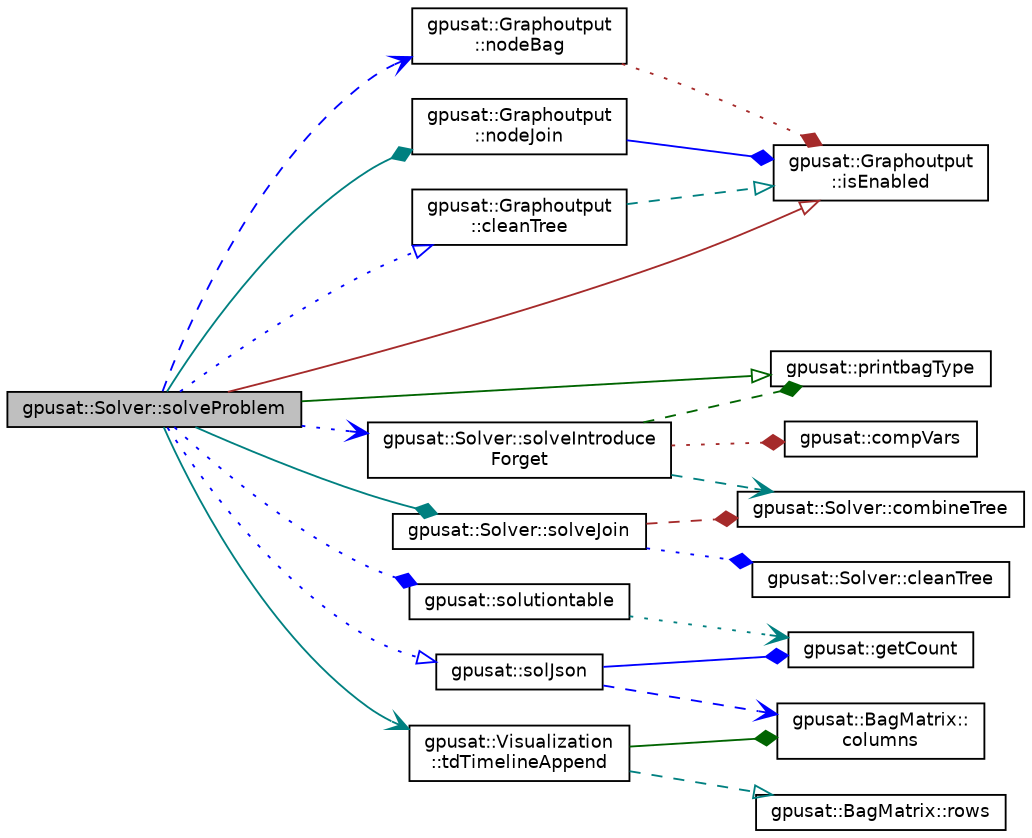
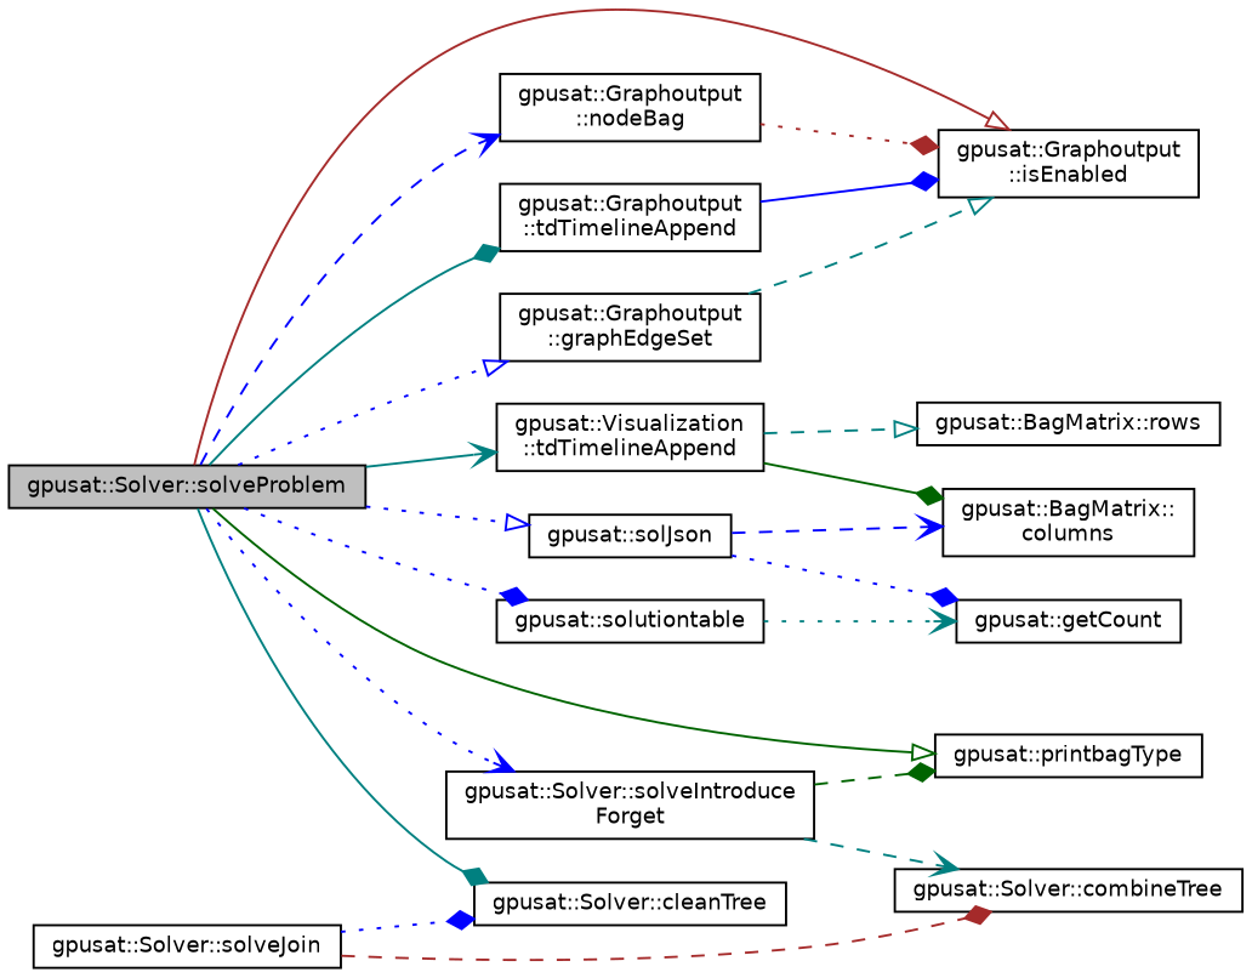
  digraph {
    rankdir=LR
    node [color=black fillcolor=white fontname=Helvetica fontsize=10 shape=record style=filled]
    edge [arrowhead=diamond color=blue fontname=Helvetica fontsize=10 labelfontname=Helvetica labelfontsize=10 style=dotted]
    n1 [fillcolor=grey75 fontcolor=black height=0.2 label="gpusat::Solver::solveProblem" width=0.4]
-   n2 [height=0.2 label="gpusat::Graphoutput\l::cleanTree" width=0.4]
+   n2 [height=0.2 label="gpusat::Graphoutput\l::graphEdgeSet" width=0.4]
    n3 [height=0.2 label="gpusat::Graphoutput\l::isEnabled" width=0.4]
    n4 [height=0.2 label="gpusat::Graphoutput\l::nodeBag" width=0.4]
-   n5 [height=0.2 label="gpusat::Graphoutput\l::nodeJoin" width=0.4]
+   n5 [height=0.2 label="gpusat::Graphoutput\l::tdTimelineAppend" width=0.4]
    n6 [height=0.2 label="gpusat::printbagType" width=0.4]
    n7 [height=0.2 label="gpusat::solJson" width=0.4]
    n8 [height=0.2 label="gpusat::solutiontable" width=0.4]
    n9 [height=0.2 label="gpusat::Solver::solveIntroduce\lForget" width=0.4]
    n10 [height=0.2 label="gpusat::Solver::solveJoin" width=0.4]
    n11 [height=0.2 label="gpusat::Visualization\l::tdTimelineAppend" width=0.4]
    n12 [height=0.2 label="gpusat::BagMatrix::\lcolumns" width=0.4]
    n13 [height=0.2 label="gpusat::getCount" width=0.4]
    n14 [height=0.2 label="gpusat::Solver::combineTree" width=0.4]
-   n15 [height=0.2 label="gpusat::compVars" width=0.4]
    n16 [height=0.2 label="gpusat::Solver::cleanTree" width=0.4]
    n17 [height=0.2 label="gpusat::BagMatrix::rows" width=0.4]
    n1 -> n2 [arrowhead=onormal]
    n1 -> n3 [arrowhead=onormal color=brown style=solid]
    n1 -> n4 [arrowhead=vee style=dashed]
    n1 -> n5 [color=teal style=solid]
    n1 -> n6 [arrowhead=onormal color=darkgreen style=solid]
    n1 -> n7 [arrowhead=onormal]
    n1 -> n8
    n1 -> n9 [arrowhead=vee]
-   n1 -> n10 [color=teal style=solid]
+   n1 -> n16 [color=teal style=solid]
    n1 -> n11 [arrowhead=vee color=teal style=solid]
    n2 -> n3 [arrowhead=onormal color=teal style=dashed]
    n4 -> n3 [color=brown]
    n5 -> n3 [style=solid]
    n7 -> n12 [arrowhead=vee style=dashed]
-   n7 -> n13 [style=solid]
+   n7 -> n13
    n8 -> n13 [arrowhead=vee color=teal]
    n9 -> n6 [color=darkgreen style=dashed]
    n9 -> n14 [arrowhead=vee color=teal style=dashed]
-   n9 -> n15 [color=brown]
    n10 -> n14 [color=brown style=dashed]
    n10 -> n16
    n11 -> n12 [color=darkgreen style=solid]
    n11 -> n17 [arrowhead=onormal color=teal style=dashed]
  }
